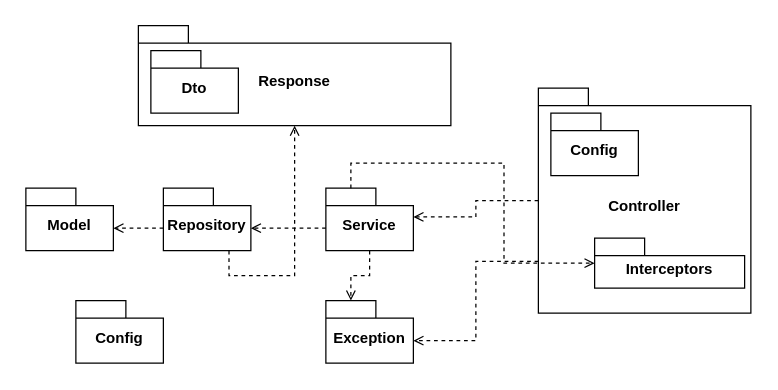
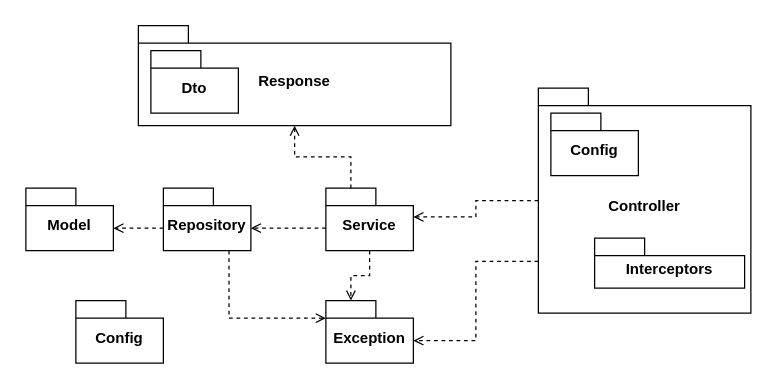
  <mxCell id="0" />
  <mxCell id="1" parent="0" />
  <mxCell id="2" value="Model" style="shape=folder;fontStyle=1;spacingTop=10;tabWidth=40;tabHeight=14;tabPosition=left;html=1;whiteSpace=wrap;" vertex="1" parent="1"><mxGeometry x="20" y="150" width="70" height="50" as="geometry" /></mxCell>
  <mxCell id="3" value="Repository" style="shape=folder;fontStyle=1;spacingTop=10;tabWidth=40;tabHeight=14;tabPosition=left;html=1;whiteSpace=wrap;" vertex="1" parent="1"><mxGeometry x="130" y="150" width="70" height="50" as="geometry" /></mxCell>
  <mxCell id="4" value="Controller" style="shape=folder;fontStyle=1;spacingTop=10;tabWidth=40;tabHeight=14;tabPosition=left;html=1;whiteSpace=wrap;" vertex="1" parent="1"><mxGeometry x="430" y="70" width="170" height="180" as="geometry" /></mxCell>
  <mxCell id="5" value="Service" style="shape=folder;fontStyle=1;spacingTop=10;tabWidth=40;tabHeight=14;tabPosition=left;html=1;whiteSpace=wrap;" vertex="1" parent="1"><mxGeometry x="260" y="150" width="70" height="50" as="geometry" /></mxCell>
  <mxCell id="6" value="Exception" style="shape=folder;fontStyle=1;spacingTop=10;tabWidth=40;tabHeight=14;tabPosition=left;html=1;whiteSpace=wrap;" vertex="1" parent="1"><mxGeometry x="260" y="240" width="70" height="50" as="geometry" /></mxCell>
  <mxCell id="7" value="Config" style="shape=folder;fontStyle=1;spacingTop=10;tabWidth=40;tabHeight=14;tabPosition=left;html=1;whiteSpace=wrap;" vertex="1" parent="1"><mxGeometry x="60" y="240" width="70" height="50" as="geometry" /></mxCell>
  <mxCell id="8" value="Config" style="shape=folder;fontStyle=1;spacingTop=10;tabWidth=40;tabHeight=14;tabPosition=left;html=1;whiteSpace=wrap;" vertex="1" parent="1"><mxGeometry x="440" y="90" width="70" height="50" as="geometry" /></mxCell>
  <mxCell id="9" value="Interceptors" style="shape=folder;fontStyle=1;spacingTop=10;tabWidth=40;tabHeight=14;tabPosition=left;html=1;whiteSpace=wrap;" vertex="1" parent="1"><mxGeometry x="475" y="190" width="120" height="40" as="geometry" /></mxCell>
  <mxCell id="10" style="edgeStyle=orthogonalEdgeStyle;rounded=0;orthogonalLoop=1;jettySize=auto;html=1;exitX=0;exitY=0;exitDx=0;exitDy=32;exitPerimeter=0;entryX=0;entryY=0;entryDx=70;entryDy=32;entryPerimeter=0;dashed=1;endArrow=open;endFill=0;" edge="1" parent="1" source="3" target="2"><mxGeometry relative="1" as="geometry" /></mxCell>
  <mxCell id="11" style="edgeStyle=orthogonalEdgeStyle;rounded=0;orthogonalLoop=1;jettySize=auto;html=1;exitX=0;exitY=0;exitDx=0;exitDy=32;exitPerimeter=0;entryX=0;entryY=0;entryDx=70;entryDy=32;entryPerimeter=0;endArrow=open;endFill=0;dashed=1;" edge="1" parent="1" source="5" target="3"><mxGeometry relative="1" as="geometry" /></mxCell>
  <mxCell id="12" style="edgeStyle=orthogonalEdgeStyle;rounded=0;orthogonalLoop=1;jettySize=auto;html=1;exitX=0.5;exitY=1;exitDx=0;exitDy=0;exitPerimeter=0;entryX=0;entryY=0;entryDx=20;entryDy=0;entryPerimeter=0;dashed=1;endArrow=open;endFill=0;" edge="1" parent="1" source="5" target="6"><mxGeometry relative="1" as="geometry" /></mxCell>
  <mxCell id="13" style="edgeStyle=orthogonalEdgeStyle;rounded=0;orthogonalLoop=1;jettySize=auto;html=1;entryX=0;entryY=0;entryDx=70;entryDy=23;entryPerimeter=0;dashed=1;endArrow=open;endFill=0;" edge="1" parent="1" source="4" target="5"><mxGeometry relative="1" as="geometry" /></mxCell>
  <mxCell id="14" style="edgeStyle=orthogonalEdgeStyle;rounded=0;orthogonalLoop=1;jettySize=auto;html=1;exitX=0;exitY=0;exitDx=0;exitDy=138.5;exitPerimeter=0;entryX=0;entryY=0;entryDx=70;entryDy=32;entryPerimeter=0;dashed=1;endArrow=open;endFill=0;" edge="1" parent="1" source="4" target="6"><mxGeometry relative="1" as="geometry" /></mxCell>
  <mxCell id="15" value="Response" style="shape=folder;fontStyle=1;spacingTop=10;tabWidth=40;tabHeight=14;tabPosition=left;html=1;whiteSpace=wrap;" vertex="1" parent="1"><mxGeometry x="110" y="20" width="250" height="80" as="geometry" /></mxCell>
  <mxCell id="16" value="Dto" style="shape=folder;fontStyle=1;spacingTop=10;tabWidth=40;tabHeight=14;tabPosition=left;html=1;whiteSpace=wrap;" vertex="1" parent="1"><mxGeometry x="120" y="40" width="70" height="50" as="geometry" /></mxCell>
- <mxCell id="17" style="edgeStyle=orthogonalEdgeStyle;rounded=0;orthogonalLoop=1;jettySize=auto;html=1;exitX=0;exitY=0;exitDx=20;exitDy=0;exitPerimeter=0;dashed=1;endArrow=open;endFill=0;" edge="1" parent="1" source="5" target="9"><mxGeometry relative="1" as="geometry" /></mxCell>
- <mxCell id="18" style="edgeStyle=orthogonalEdgeStyle;rounded=0;orthogonalLoop=1;jettySize=auto;html=1;exitX=0.75;exitY=1;exitDx=0;exitDy=0;exitPerimeter=0;dashed=1;endArrow=open;endFill=0;" edge="1" parent="1" source="3" target="15"><mxGeometry relative="1" as="geometry" /></mxCell>
+ <mxCell id="17" style="edgeStyle=orthogonalEdgeStyle;rounded=0;orthogonalLoop=1;jettySize=auto;html=1;exitX=0;exitY=0;exitDx=20;exitDy=0;exitPerimeter=0;entryX=0.5;entryY=1;entryDx=0;entryDy=0;entryPerimeter=0;dashed=1;endArrow=open;endFill=0;" edge="1" parent="1" source="5" target="15"><mxGeometry relative="1" as="geometry" /></mxCell>
+ <mxCell id="18" style="edgeStyle=orthogonalEdgeStyle;rounded=0;orthogonalLoop=1;jettySize=auto;html=1;exitX=0.75;exitY=1;exitDx=0;exitDy=0;exitPerimeter=0;entryX=0;entryY=0;entryDx=0;entryDy=14;entryPerimeter=0;dashed=1;endArrow=open;endFill=0;" edge="1" parent="1" source="3" target="6"><mxGeometry relative="1" as="geometry" /></mxCell>
